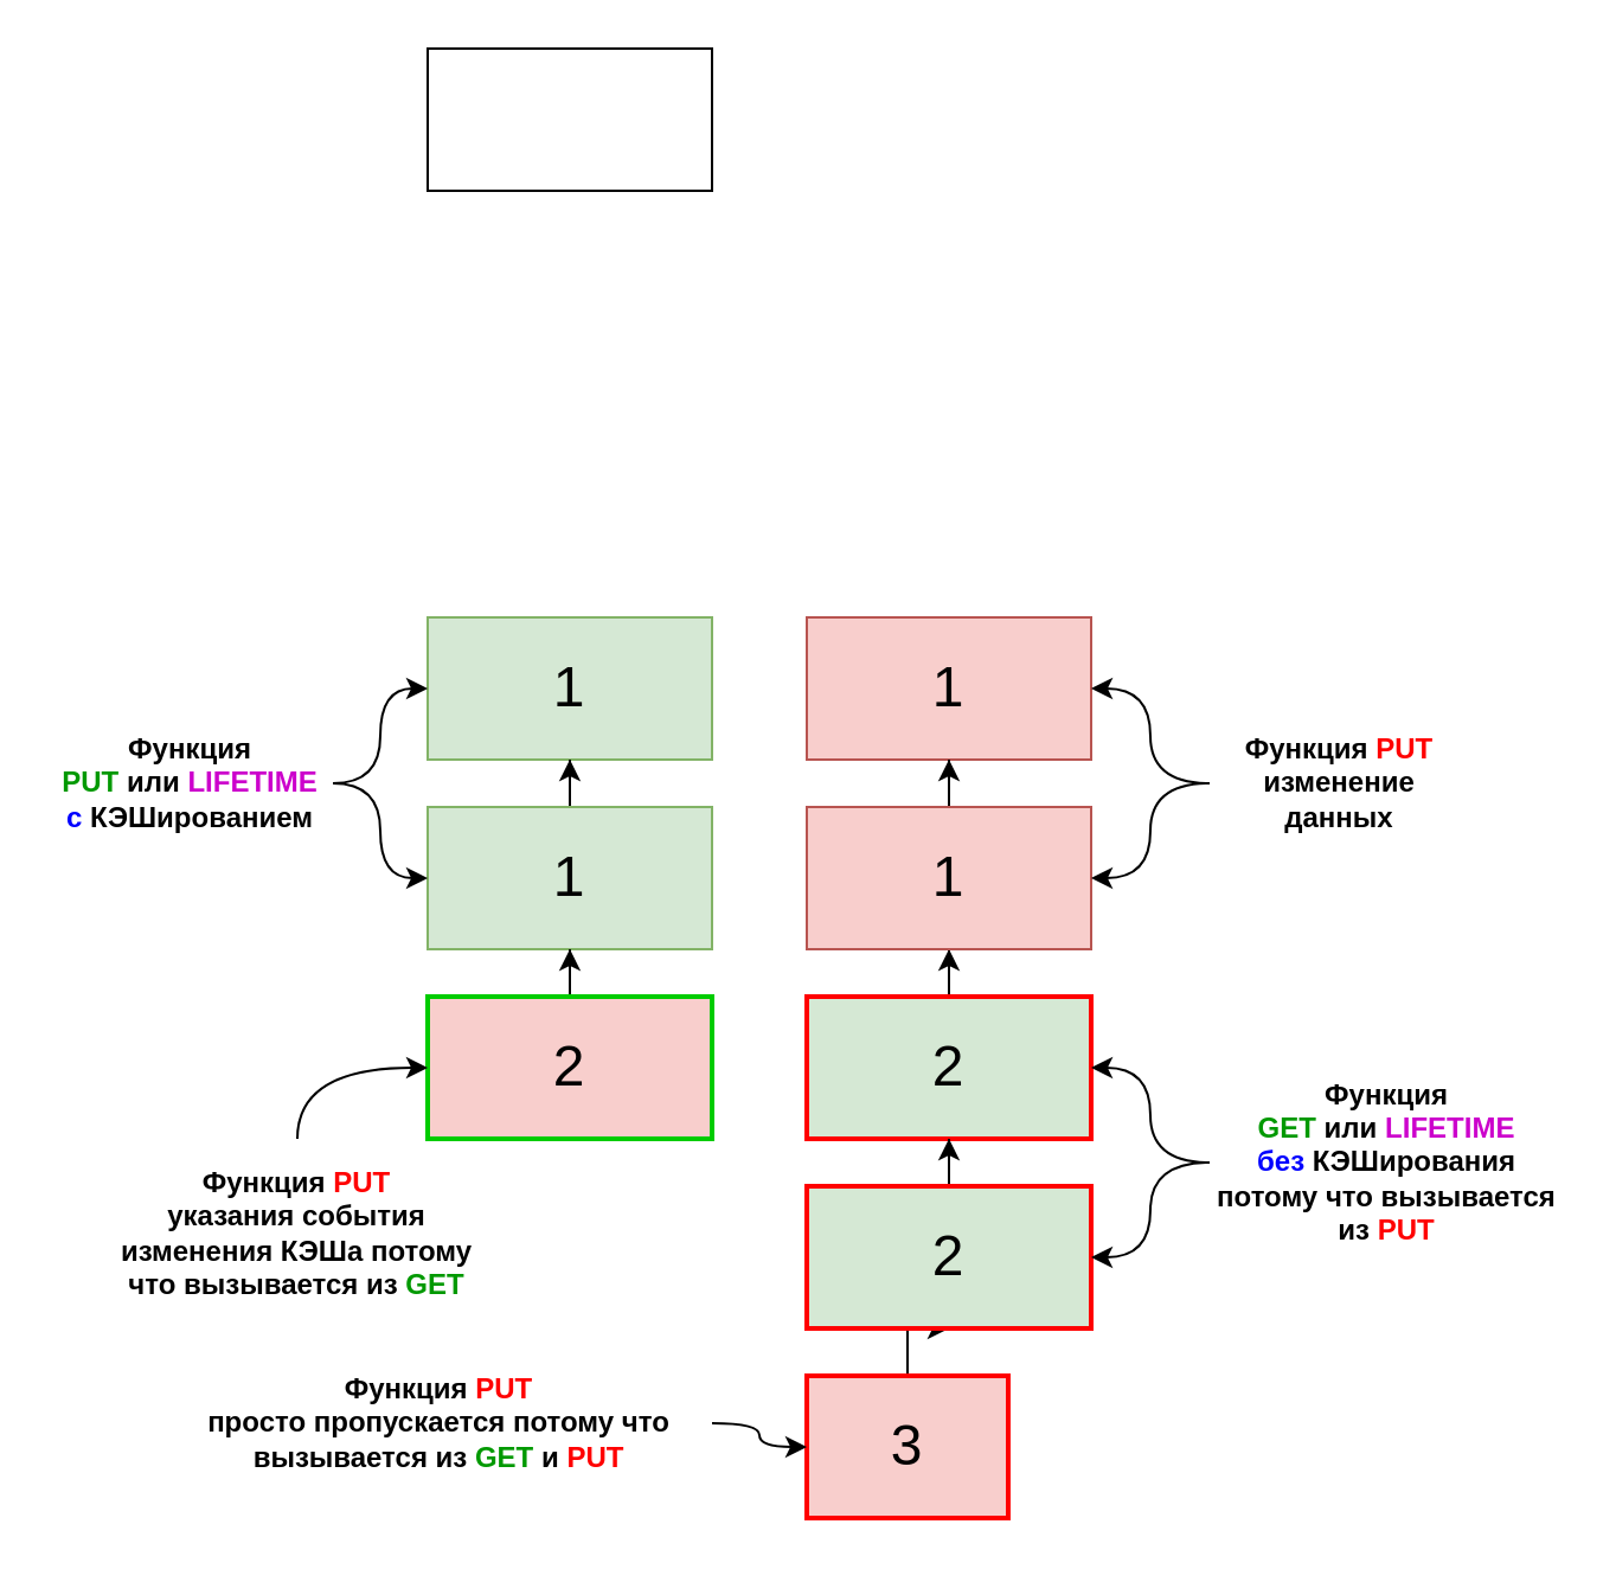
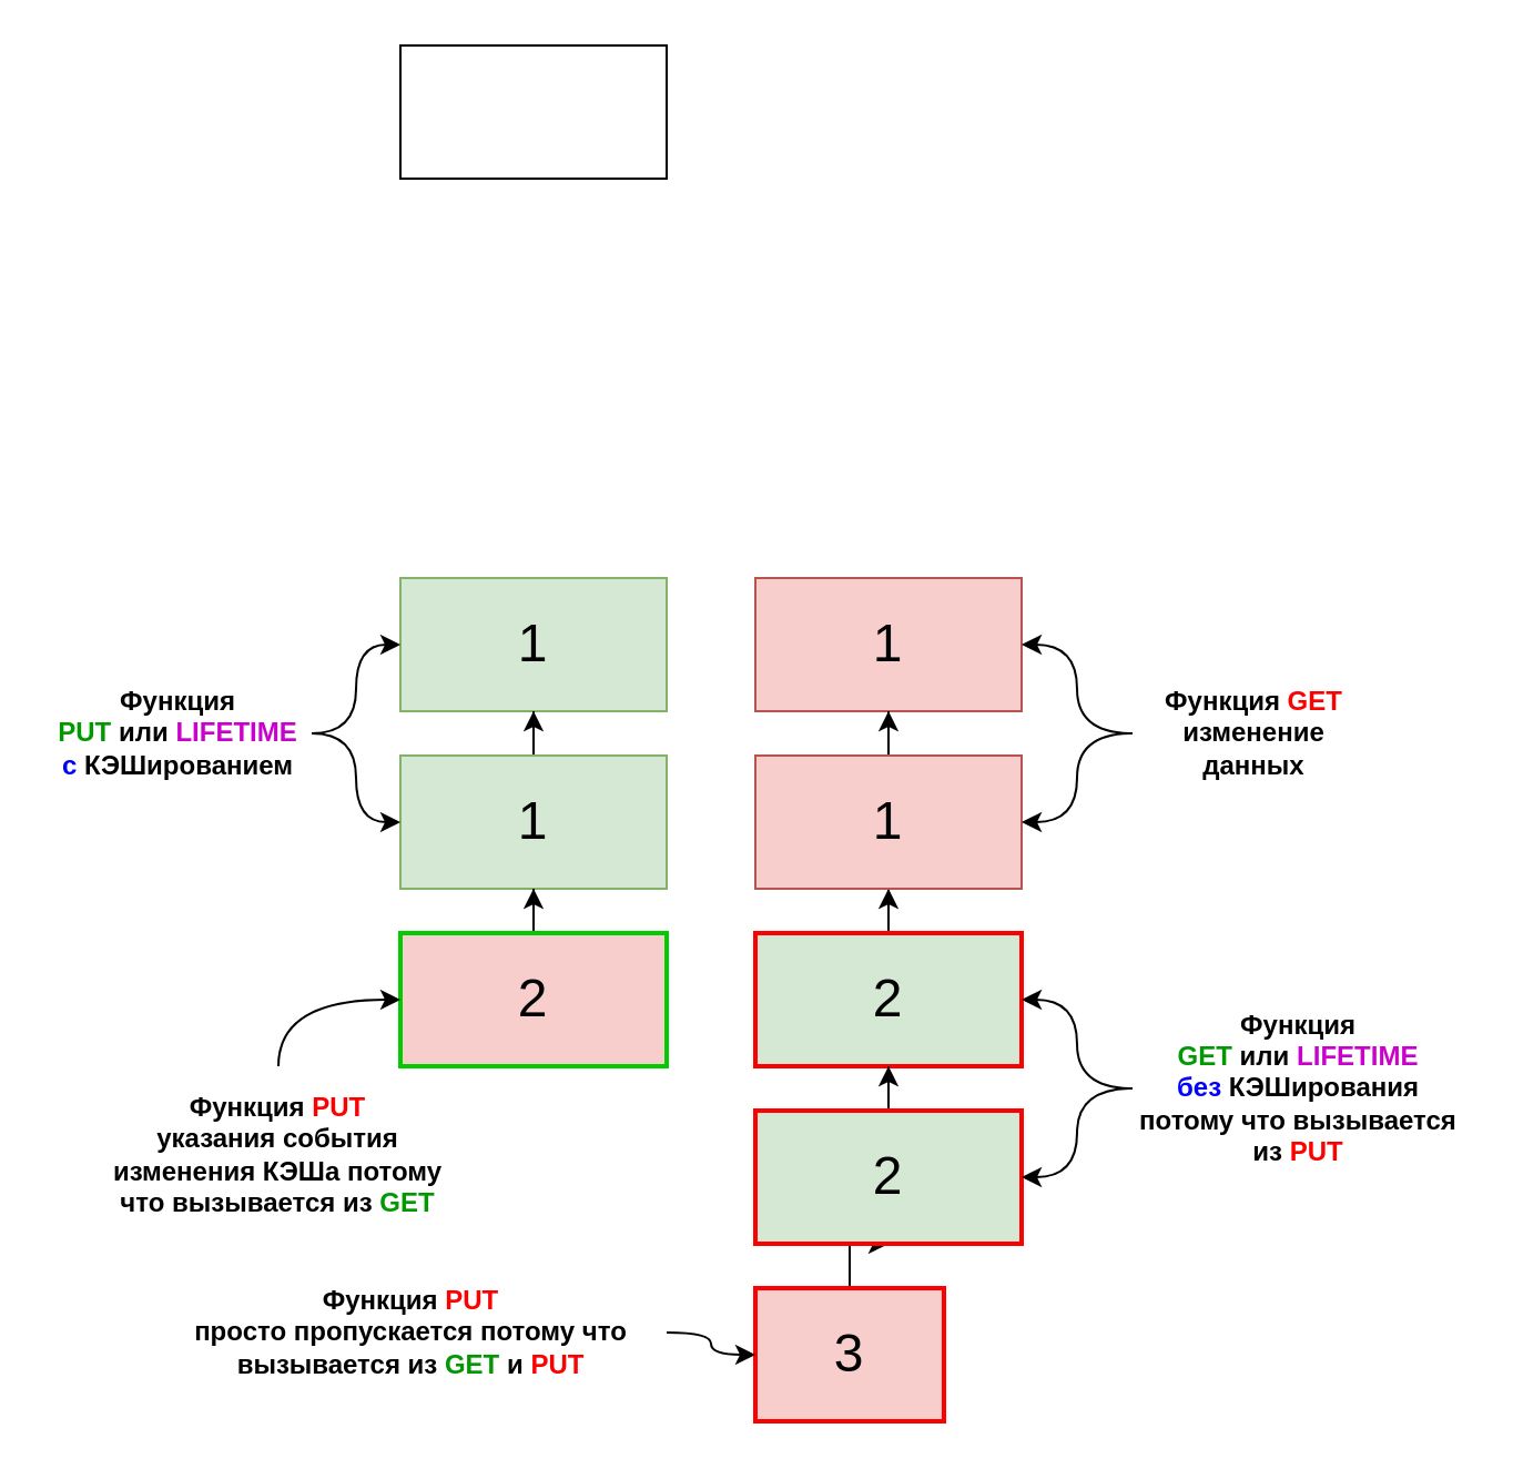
  <mxCell id="0" />
  <mxCell id="1" parent="0" />
  <mxCell id="2" value="" style="rounded=0;whiteSpace=wrap;html=1;" vertex="1" parent="1"><mxGeometry x="180" y="20" width="120" height="60" as="geometry" /></mxCell>
  <mxCell id="3" style="edgeStyle=orthogonalEdgeStyle;rounded=0;orthogonalLoop=1;jettySize=auto;html=1;entryX=0.5;entryY=1;entryDx=0;entryDy=0;" edge="1" parent="1" source="4" target="12"><mxGeometry relative="1" as="geometry" /></mxCell>
  <mxCell id="4" value="2" style="rounded=0;whiteSpace=wrap;html=1;fillColor=#d5e8d4;strokeColor=#FF0000;strokeWidth=2;fontSize=24;" vertex="1" parent="1"><mxGeometry x="340" y="420" width="120" height="60" as="geometry" /></mxCell>
  <mxCell id="5" style="edgeStyle=orthogonalEdgeStyle;rounded=0;orthogonalLoop=1;jettySize=auto;html=1;entryX=0.5;entryY=1;entryDx=0;entryDy=0;" edge="1" parent="1" source="6" target="16"><mxGeometry relative="1" as="geometry" /></mxCell>
  <mxCell id="6" value="3" style="rounded=0;whiteSpace=wrap;html=1;fillColor=#f8cecc;strokeColor=#FF0000;strokeWidth=2;fontSize=24;" vertex="1" parent="1"><mxGeometry x="340" y="580" width="85" height="60" as="geometry" /></mxCell>
  <mxCell id="7" value="1" style="rounded=0;whiteSpace=wrap;html=1;fillColor=#d5e8d4;strokeColor=#82b366;fontSize=24;" vertex="1" parent="1"><mxGeometry x="180" y="260" width="120" height="60" as="geometry" /></mxCell>
  <mxCell id="8" style="edgeStyle=orthogonalEdgeStyle;rounded=0;orthogonalLoop=1;jettySize=auto;html=1;entryX=0.5;entryY=1;entryDx=0;entryDy=0;fontSize=24;" edge="1" parent="1" source="9" target="7"><mxGeometry relative="1" as="geometry" /></mxCell>
  <mxCell id="9" value="1" style="rounded=0;whiteSpace=wrap;html=1;fillColor=#d5e8d4;strokeColor=#82b366;fontSize=24;" vertex="1" parent="1"><mxGeometry x="180" y="340" width="120" height="60" as="geometry" /></mxCell>
  <mxCell id="10" value="1" style="rounded=0;whiteSpace=wrap;html=1;fillColor=#f8cecc;strokeColor=#b85450;fontSize=24;" vertex="1" parent="1"><mxGeometry x="340" y="260" width="120" height="60" as="geometry" /></mxCell>
  <mxCell id="11" style="edgeStyle=orthogonalEdgeStyle;rounded=0;orthogonalLoop=1;jettySize=auto;html=1;entryX=0.5;entryY=1;entryDx=0;entryDy=0;fontSize=24;" edge="1" parent="1" source="12" target="10"><mxGeometry relative="1" as="geometry" /></mxCell>
  <mxCell id="12" value="1" style="rounded=0;whiteSpace=wrap;html=1;fillColor=#f8cecc;strokeColor=#b85450;fontSize=24;" vertex="1" parent="1"><mxGeometry x="340" y="340" width="120" height="60" as="geometry" /></mxCell>
  <mxCell id="13" style="edgeStyle=orthogonalEdgeStyle;rounded=0;orthogonalLoop=1;jettySize=auto;html=1;entryX=0.5;entryY=1;entryDx=0;entryDy=0;fontSize=24;" edge="1" parent="1" source="14" target="9"><mxGeometry relative="1" as="geometry" /></mxCell>
  <mxCell id="14" value="2" style="rounded=0;whiteSpace=wrap;html=1;fillColor=#f8cecc;strokeColor=#00CC00;strokeWidth=2;fontSize=24;" vertex="1" parent="1"><mxGeometry x="180" y="420" width="120" height="60" as="geometry" /></mxCell>
  <mxCell id="15" style="edgeStyle=orthogonalEdgeStyle;rounded=0;orthogonalLoop=1;jettySize=auto;html=1;entryX=0.5;entryY=1;entryDx=0;entryDy=0;" edge="1" parent="1" source="16" target="4"><mxGeometry relative="1" as="geometry" /></mxCell>
  <mxCell id="16" value="2" style="rounded=0;whiteSpace=wrap;html=1;fillColor=#d5e8d4;strokeColor=#FF0000;strokeWidth=2;fontSize=24;" vertex="1" parent="1"><mxGeometry x="340" y="500" width="120" height="60" as="geometry" /></mxCell>
  <mxCell id="17" style="edgeStyle=orthogonalEdgeStyle;rounded=0;orthogonalLoop=1;jettySize=auto;html=1;entryX=0;entryY=0.5;entryDx=0;entryDy=0;curved=1;" edge="1" parent="1" source="19" target="9"><mxGeometry relative="1" as="geometry" /></mxCell>
  <mxCell id="18" style="edgeStyle=orthogonalEdgeStyle;rounded=0;orthogonalLoop=1;jettySize=auto;html=1;entryX=0;entryY=0.5;entryDx=0;entryDy=0;curved=1;" edge="1" parent="1" source="19" target="7"><mxGeometry relative="1" as="geometry" /></mxCell>
  <mxCell id="19" value="&lt;b&gt;Функция &lt;br&gt;&lt;font color=&quot;#009900&quot;&gt;PUT &lt;/font&gt;или&lt;font color=&quot;#009900&quot;&gt;&amp;nbsp;&lt;/font&gt;&lt;font color=&quot;#cc00cc&quot;&gt;LIFETIME&lt;/font&gt;&lt;br&gt;&lt;font color=&quot;#0000ff&quot;&gt;с&lt;/font&gt; КЭШированием&lt;br&gt;&lt;/b&gt;" style="text;html=1;strokeColor=none;fillColor=none;align=center;verticalAlign=middle;whiteSpace=wrap;rounded=0;" vertex="1" parent="1"><mxGeometry x="20" y="310" width="120" height="40" as="geometry" /></mxCell>
  <mxCell id="20" style="edgeStyle=orthogonalEdgeStyle;rounded=0;orthogonalLoop=1;jettySize=auto;html=1;entryX=1;entryY=0.5;entryDx=0;entryDy=0;curved=1;" edge="1" parent="1" source="22" target="4"><mxGeometry relative="1" as="geometry" /></mxCell>
  <mxCell id="21" style="edgeStyle=orthogonalEdgeStyle;rounded=0;orthogonalLoop=1;jettySize=auto;html=1;entryX=1;entryY=0.5;entryDx=0;entryDy=0;curved=1;" edge="1" parent="1" source="22" target="16"><mxGeometry relative="1" as="geometry" /></mxCell>
  <mxCell id="22" value="&lt;b&gt;Функция &lt;font color=&quot;#009900&quot;&gt;GET&amp;nbsp;&lt;/font&gt;&lt;/b&gt;&lt;b style=&quot;border-color: var(--border-color);&quot;&gt;или&lt;font style=&quot;border-color: var(--border-color);&quot; color=&quot;#009900&quot;&gt;&amp;nbsp;&lt;/font&gt;&lt;font style=&quot;border-color: var(--border-color);&quot; color=&quot;#cc00cc&quot;&gt;LIFETIME&lt;/font&gt;&lt;/b&gt;&lt;b&gt;&lt;br&gt;&lt;font color=&quot;#0000ff&quot;&gt;без &lt;/font&gt;КЭШирования&lt;br&gt;потому что вызывается из &lt;font color=&quot;#ff0000&quot;&gt;PUT&lt;/font&gt;&lt;br&gt;&lt;/b&gt;" style="text;html=1;strokeColor=none;fillColor=none;align=center;verticalAlign=middle;whiteSpace=wrap;rounded=0;" vertex="1" parent="1"><mxGeometry x="510" y="455" width="150" height="70" as="geometry" /></mxCell>
  <mxCell id="23" style="edgeStyle=orthogonalEdgeStyle;rounded=0;orthogonalLoop=1;jettySize=auto;html=1;entryX=1;entryY=0.5;entryDx=0;entryDy=0;curved=1;" edge="1" parent="1" source="25" target="10"><mxGeometry relative="1" as="geometry" /></mxCell>
  <mxCell id="24" style="edgeStyle=orthogonalEdgeStyle;rounded=0;orthogonalLoop=1;jettySize=auto;html=1;entryX=1;entryY=0.5;entryDx=0;entryDy=0;curved=1;" edge="1" parent="1" source="25" target="12"><mxGeometry relative="1" as="geometry" /></mxCell>
- <mxCell id="25" value="&lt;b&gt;Функция &lt;font color=&quot;#ff0000&quot;&gt;PUT&lt;/font&gt;&lt;br&gt;изменение данных&lt;br&gt;&lt;/b&gt;" style="text;html=1;strokeColor=none;fillColor=none;align=center;verticalAlign=middle;whiteSpace=wrap;rounded=0;" vertex="1" parent="1"><mxGeometry x="510" y="305" width="110" height="50" as="geometry" /></mxCell>
+ <mxCell id="25" value="&lt;b&gt;Функция &lt;font color=&quot;#ff0000&quot;&gt;GET&lt;/font&gt;&lt;br&gt;изменение данных&lt;br&gt;&lt;/b&gt;" style="text;html=1;strokeColor=none;fillColor=none;align=center;verticalAlign=middle;whiteSpace=wrap;rounded=0;" vertex="1" parent="1"><mxGeometry x="510" y="305" width="110" height="50" as="geometry" /></mxCell>
  <mxCell id="26" style="edgeStyle=orthogonalEdgeStyle;rounded=0;orthogonalLoop=1;jettySize=auto;html=1;entryX=0;entryY=0.5;entryDx=0;entryDy=0;curved=1;" edge="1" parent="1" source="27" target="14"><mxGeometry relative="1" as="geometry" /></mxCell>
  <mxCell id="27" value="&lt;b&gt;Функция &lt;font color=&quot;#ff0000&quot;&gt;PUT&lt;/font&gt;&lt;br&gt;указания события изменения КЭШа потому что вызывается из &lt;font color=&quot;#009900&quot;&gt;GET&lt;/font&gt;&lt;br&gt;&lt;/b&gt;" style="text;html=1;strokeColor=none;fillColor=none;align=center;verticalAlign=middle;whiteSpace=wrap;rounded=0;" vertex="1" parent="1"><mxGeometry x="40" y="480" width="170" height="80" as="geometry" /></mxCell>
  <mxCell id="28" style="edgeStyle=orthogonalEdgeStyle;rounded=0;orthogonalLoop=1;jettySize=auto;html=1;entryX=0;entryY=0.5;entryDx=0;entryDy=0;curved=1;" edge="1" parent="1" source="29" target="6"><mxGeometry relative="1" as="geometry" /></mxCell>
  <mxCell id="29" value="&lt;b&gt;Функция &lt;font color=&quot;#ff0000&quot;&gt;PUT&lt;/font&gt;&lt;br&gt;просто пропускается потому что вызывается из &lt;font color=&quot;#009900&quot;&gt;GET&lt;/font&gt; и &lt;font color=&quot;#ff0000&quot;&gt;PUT&lt;/font&gt;&lt;br&gt;&lt;/b&gt;" style="text;html=1;strokeColor=none;fillColor=none;align=center;verticalAlign=middle;whiteSpace=wrap;rounded=0;" vertex="1" parent="1"><mxGeometry x="70" y="560" width="230" height="80" as="geometry" /></mxCell>
